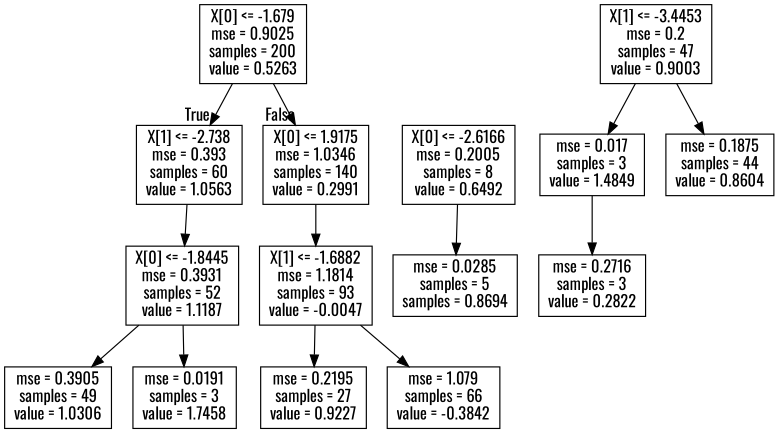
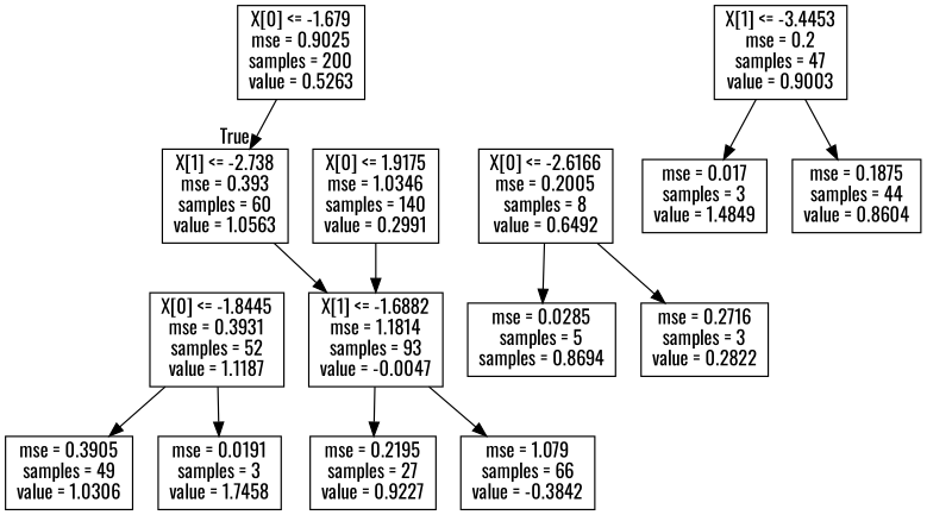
  digraph {
    fontname=Oswald
    node [fontname=Oswald shape=box]
    edge [fontname=Oswald]
    n1 [label="X[0] <= -1.679\nmse = 0.9025\nsamples = 200\nvalue = 0.5263"]
    n2 [label="X[1] <= -2.738\nmse = 0.393\nsamples = 60\nvalue = 1.0563"]
    n3 [label="X[0] <= 1.9175\nmse = 1.0346\nsamples = 140\nvalue = 0.2991"]
    n4 [label="X[0] <= -1.8445\nmse = 0.3931\nsamples = 52\nvalue = 1.1187"]
    n5 [label="X[1] <= -1.6882\nmse = 1.1814\nsamples = 93\nvalue = -0.0047"]
    n6 [label="X[0] <= -2.6166\nmse = 0.2005\nsamples = 8\nvalue = 0.6492"]
    n7 [label="mse = 0.0285\nsamples = 5\nsamples = 0.8694"]
    n8 [label="mse = 0.2716\nsamples = 3\nvalue = 0.2822"]
    n9 [label="mse = 0.3905\nsamples = 49\nvalue = 1.0306"]
    n10 [label="mse = 0.0191\nsamples = 3\nvalue = 1.7458"]
    n11 [label="mse = 0.2195\nsamples = 27\nvalue = 0.9227"]
    n12 [label="mse = 1.079\nsamples = 66\nvalue = -0.3842"]
    n13 [label="X[1] <= -3.4453\nmse = 0.2\nsamples = 47\nvalue = 0.9003"]
    n14 [label="mse = 0.017\nsamples = 3\nvalue = 1.4849"]
    n15 [label="mse = 0.1875\nsamples = 44\nvalue = 0.8604"]
    n1 -> n2 [headlabel=True labelangle=45 labeldistance=2.5]
-   n1 -> n3 [headlabel=False labelangle=-45 labeldistance=2.5]
-   n2 -> n4
+   n2 -> n5
    n3 -> n5
    n4 -> n9
    n4 -> n10
    n5 -> n11
    n5 -> n12
    n6 -> n7
-   n14 -> n8
+   n6 -> n8
    n13 -> n14
    n13 -> n15
  }
